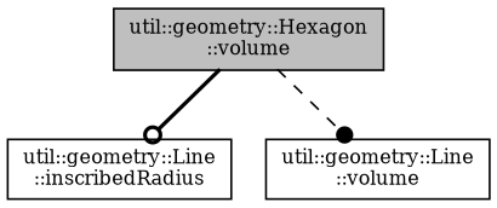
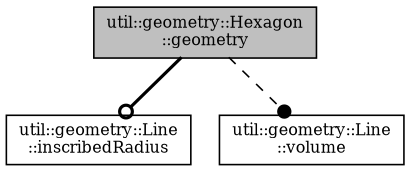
  digraph {
    fontname="DejaVu Serif"
    rankdir=TB
    node [color=black fillcolor=white fontname="DejaVu Serif" fontsize=10 shape=record style=filled]
    edge [color=black fontname="DejaVu Serif" fontsize=10 labelfontname=Helvetica labelfontsize=10]
-   n1 [fillcolor=grey75 fontcolor=black height=0.2 label="util::geometry::Hexagon\l::volume" width=0.4]
+   n1 [fillcolor=grey75 fontcolor=black height=0.2 label="util::geometry::Hexagon\l::geometry" width=0.4]
    n2 [height=0.2 label="util::geometry::Line\l::inscribedRadius" width=0.4]
    n3 [height=0.2 label="util::geometry::Line\l::volume" width=0.4]
    n1 -> n2 [arrowhead=odot style=bold]
    n1 -> n3 [arrowhead=dot style=dashed]
  }
